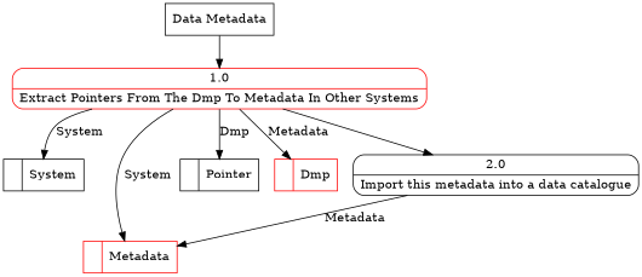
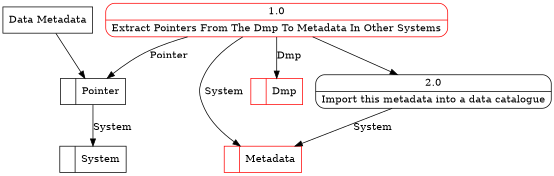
  digraph {
    node [shape=record]
    n1 [label="<f0>  |<f1> System "]
    n2 [color=red label="<f0>  |<f1> Metadata "]
    n3 [label="<f0>  |<f1> Pointer "]
    n4 [color=red label="<f0>  |<f1> Dmp "]
    n5 [label="Data Metadata" shape=box]
    n6 [color=red label="{<f0> 1.0|<f1> Extract Pointers From The Dmp To Metadata In Other Systems }" shape=Mrecord]
    n7 [label="{<f0> 2.0|<f1> Import this metadata into a data catalogue }" shape=Mrecord]
-   n5 -> n6
-   n6 -> n1 [label=System]
+   n5 -> n3
+   n3 -> n1 [label=System]
    n6 -> n2 [label=System]
-   n6 -> n3 [label=Dmp]
-   n6 -> n4 [label=Metadata]
+   n6 -> n3 [label=Pointer]
+   n6 -> n4 [label=Dmp]
    n6 -> n7
-   n7 -> n2 [label=Metadata]
+   n7 -> n2 [label=System]
  }
